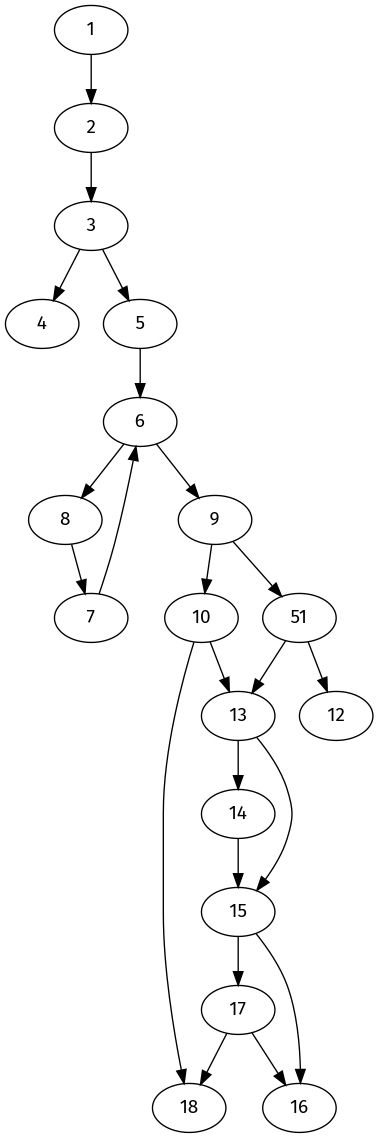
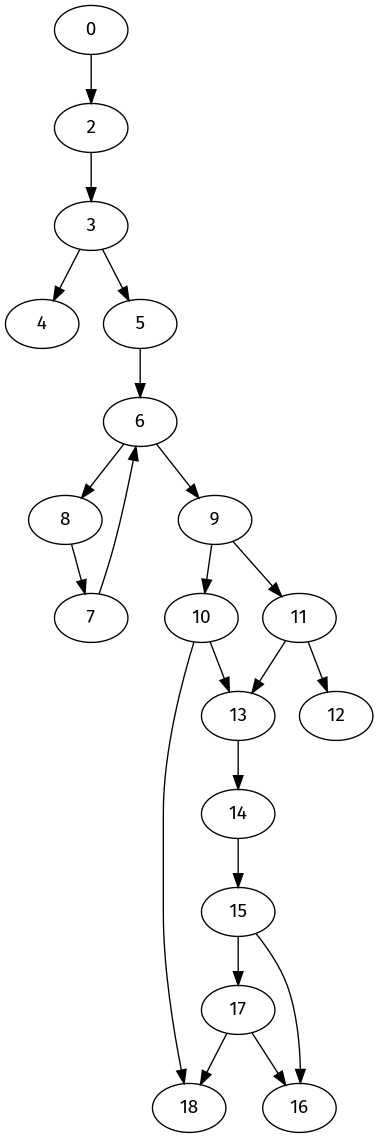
  digraph {
    fontname="Fira Sans"
    node [fontname="Fira Sans"]
    edge [fontname="Fira Sans"]
-   1
+   1 [label=0]
    2
    3
    4
    5
    6
    8
    9
    7
    10
-   11 [label=51]
+   11
    18
    13
    12
    14
    15
    16
    17
    1 -> 2
    2 -> 3
    3 -> 4
    3 -> 5
    5 -> 6
    6 -> 8
    6 -> 9
    8 -> 7
    9 -> 10
    9 -> 11
    7 -> 6
    10 -> 18
    10 -> 13
    11 -> 13
    11 -> 12
    13 -> 14
-   13 -> 15
    14 -> 15
    15 -> 16
    15 -> 17
    17 -> 18
    17 -> 16
  }
